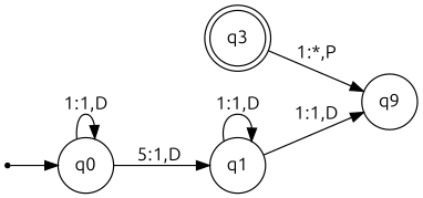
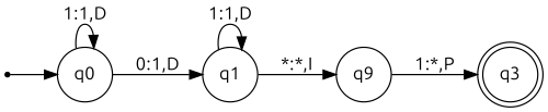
  digraph {
    fontname=Ubuntu
    rankdir=LR
    node [fontname=Ubuntu shape=circle]
    edge [fontname=Ubuntu]
    n1 [label=q0]
    n2 [label=q1]
    n3 [label=q9]
    n4 [label=q3 shape=doublecircle]
    inicio [shape=point]
    n1 -> n1 [label="1:1,D"]
-   n1 -> n2 [label="5:1,D"]
+   n1 -> n2 [label="0:1,D"]
    n2 -> n2 [label="1:1,D"]
-   n2 -> n3 [label="1:1,D"]
-   n4 -> n3 [label="1:*,P"]
+   n2 -> n3 [label="*:*,I"]
+   n3 -> n4 [label="1:*,P"]
    inicio -> n1
  }
